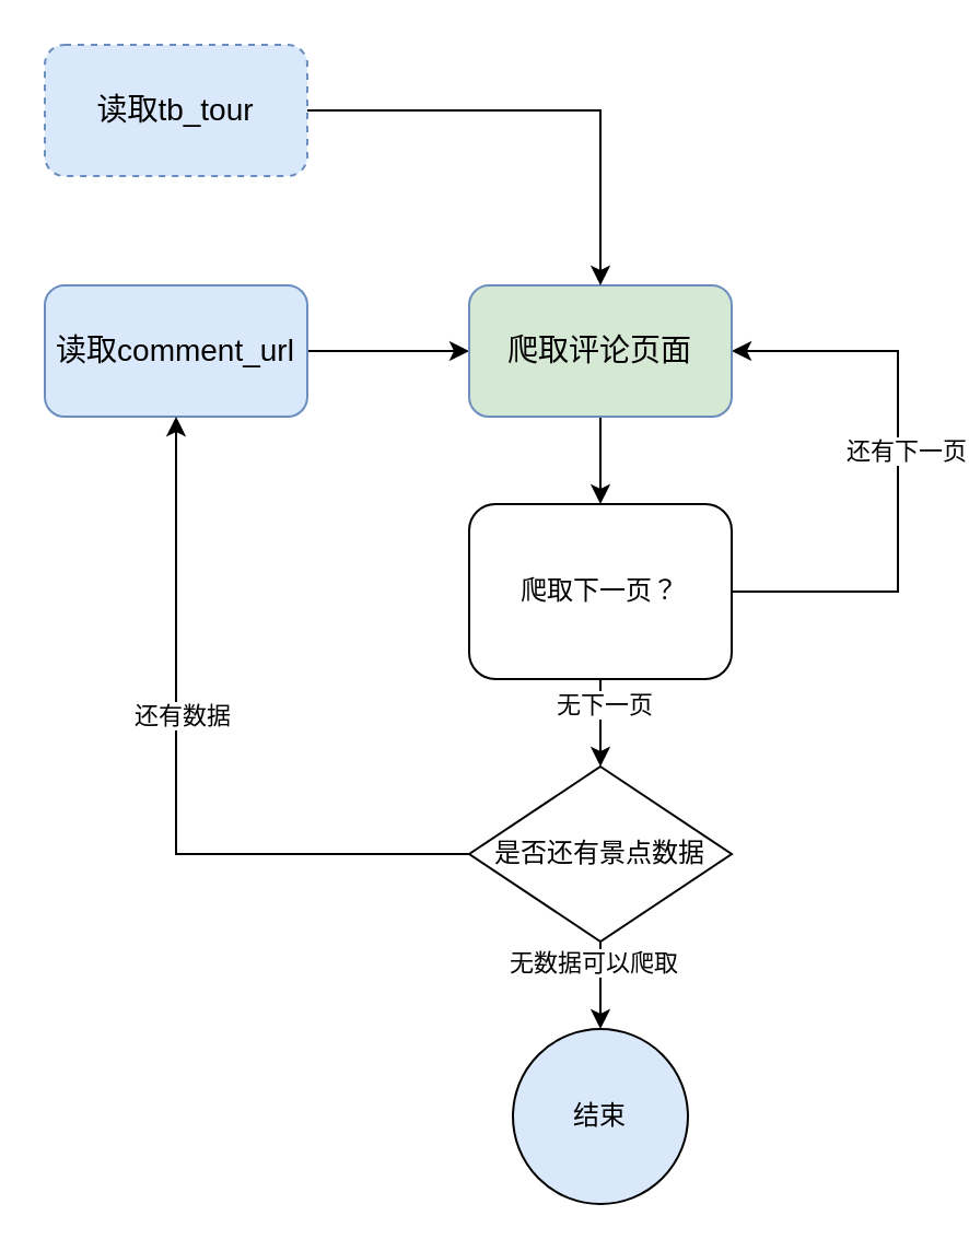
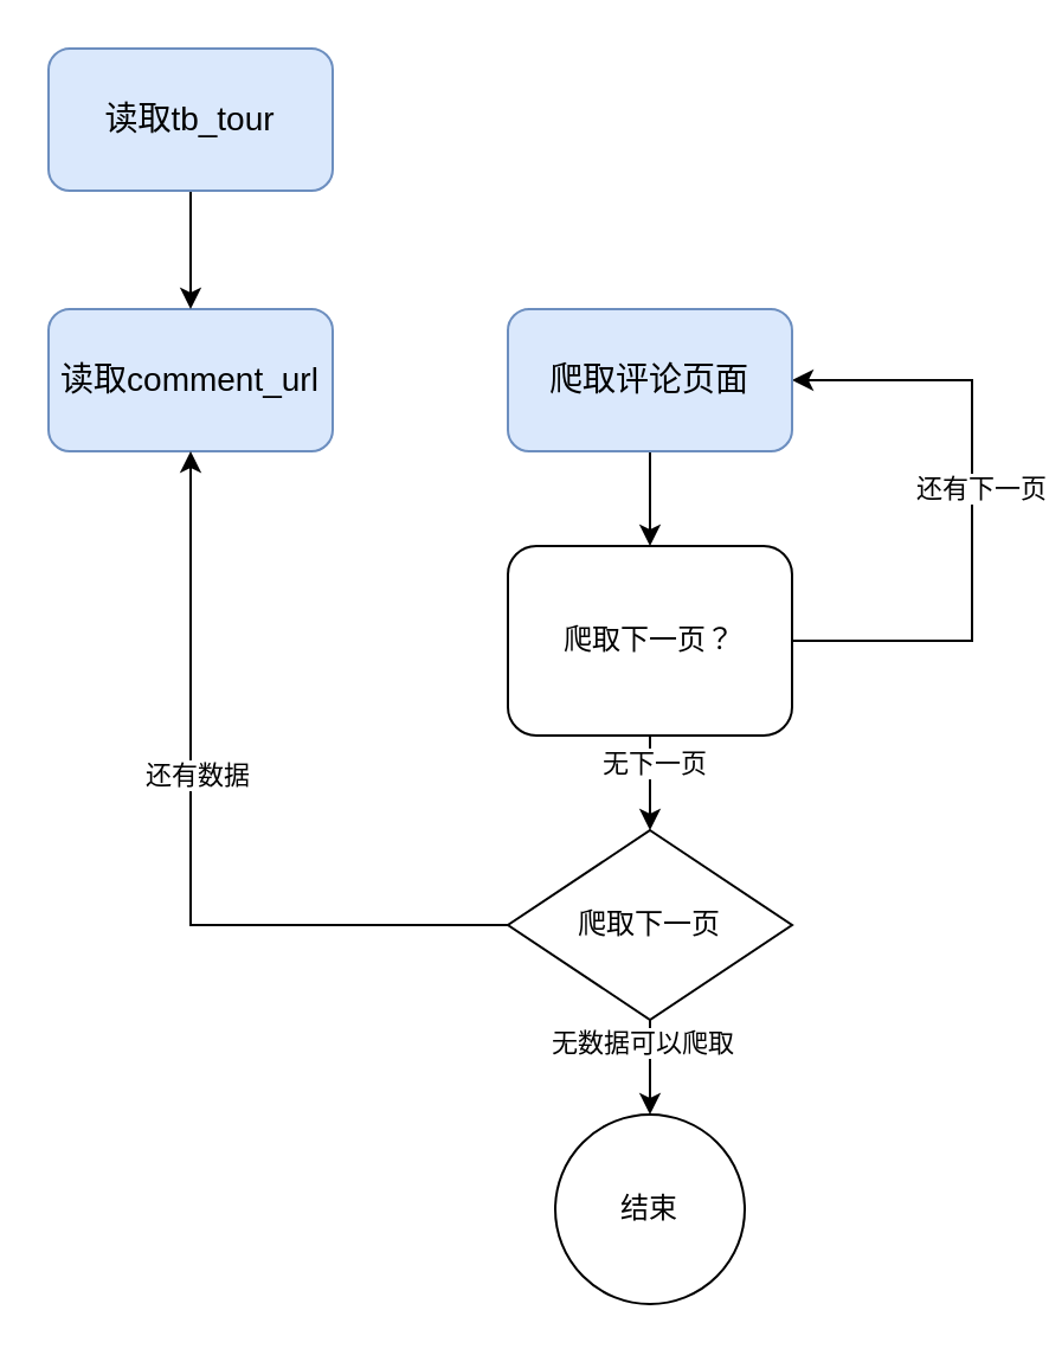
  <mxCell id="0" />
  <mxCell id="1" parent="0" />
- <mxCell id="2" value="" style="edgeStyle=orthogonalEdgeStyle;rounded=0;orthogonalLoop=1;jettySize=auto;html=1;" edge="1" parent="1" source="3" target="10"><mxGeometry relative="1" as="geometry" /></mxCell>
  <mxCell id="3" value="读取comment_url" style="rounded=1;whiteSpace=wrap;html=1;fillColor=#dae8fc;strokeColor=#6c8ebf;fontSize=14;" vertex="1" parent="1"><mxGeometry x="20" y="130" width="120" height="60" as="geometry" /></mxCell>
  <mxCell id="4" style="edgeStyle=orthogonalEdgeStyle;rounded=0;orthogonalLoop=1;jettySize=auto;html=1;exitX=1;exitY=0.5;exitDx=0;exitDy=0;entryX=1;entryY=0.5;entryDx=0;entryDy=0;" edge="1" parent="1" source="8" target="10"><mxGeometry relative="1" as="geometry"><Array as="points"><mxPoint x="410" y="270" /><mxPoint x="410" y="160" /></Array></mxGeometry></mxCell>
  <mxCell id="5" value="还有下一页" style="edgeLabel;html=1;align=center;verticalAlign=middle;resizable=0;points=[];" vertex="1" connectable="0" parent="4"><mxGeometry x="0.076" y="-3" relative="1" as="geometry"><mxPoint as="offset" /></mxGeometry></mxCell>
  <mxCell id="6" value="" style="edgeStyle=orthogonalEdgeStyle;rounded=0;orthogonalLoop=1;jettySize=auto;html=1;" edge="1" parent="1" source="8" target="15"><mxGeometry relative="1" as="geometry" /></mxCell>
  <mxCell id="7" value="无下一页" style="edgeLabel;html=1;align=center;verticalAlign=middle;resizable=0;points=[];" vertex="1" connectable="0" parent="6"><mxGeometry x="-0.45" y="1" relative="1" as="geometry"><mxPoint as="offset" /></mxGeometry></mxCell>
  <mxCell id="8" value="爬取下一页？" style="whiteSpace=wrap;html=1;rounded=1;" vertex="1" parent="1"><mxGeometry x="214" y="230" width="120" height="80" as="geometry" /></mxCell>
  <mxCell id="9" value="" style="edgeStyle=orthogonalEdgeStyle;rounded=0;orthogonalLoop=1;jettySize=auto;html=1;" edge="1" parent="1" source="10" target="8"><mxGeometry relative="1" as="geometry" /></mxCell>
- <mxCell id="10" value="爬取评论页面" style="rounded=1;whiteSpace=wrap;html=1;fillColor=#d5e8d4;strokeColor=#6c8ebf;fontSize=14;" vertex="1" parent="1"><mxGeometry x="214" y="130" width="120" height="60" as="geometry" /></mxCell>
+ <mxCell id="10" value="爬取评论页面" style="rounded=1;whiteSpace=wrap;html=1;fillColor=#dae8fc;strokeColor=#6c8ebf;fontSize=14;" vertex="1" parent="1"><mxGeometry x="214" y="130" width="120" height="60" as="geometry" /></mxCell>
  <mxCell id="11" style="edgeStyle=orthogonalEdgeStyle;rounded=0;orthogonalLoop=1;jettySize=auto;html=1;exitX=0;exitY=0.5;exitDx=0;exitDy=0;" edge="1" parent="1" source="15" target="3"><mxGeometry relative="1" as="geometry" /></mxCell>
  <mxCell id="12" value="还有数据" style="edgeLabel;html=1;align=center;verticalAlign=middle;resizable=0;points=[];" vertex="1" connectable="0" parent="11"><mxGeometry x="0.186" y="-2" relative="1" as="geometry"><mxPoint as="offset" /></mxGeometry></mxCell>
  <mxCell id="13" style="edgeStyle=orthogonalEdgeStyle;rounded=0;orthogonalLoop=1;jettySize=auto;html=1;exitX=0.5;exitY=1;exitDx=0;exitDy=0;" edge="1" parent="1" source="15"><mxGeometry relative="1" as="geometry"><mxPoint x="274" y="470" as="targetPoint" /></mxGeometry></mxCell>
  <mxCell id="14" value="无数据可以爬取" style="edgeLabel;html=1;align=center;verticalAlign=middle;resizable=0;points=[];" vertex="1" connectable="0" parent="13"><mxGeometry x="-0.556" y="-4" relative="1" as="geometry"><mxPoint as="offset" /></mxGeometry></mxCell>
- <mxCell id="15" value="是否还有景点数据" style="rhombus;whiteSpace=wrap;html=1;" vertex="1" parent="1"><mxGeometry x="214" y="350" width="120" height="80" as="geometry" /></mxCell>
- <mxCell id="16" value="" style="edgeStyle=orthogonalEdgeStyle;rounded=0;orthogonalLoop=1;jettySize=auto;html=1;" edge="1" parent="1" source="17" target="10"><mxGeometry relative="1" as="geometry" /></mxCell>
- <mxCell id="17" value="读取tb_tour" style="rounded=1;whiteSpace=wrap;html=1;fillColor=#dae8fc;strokeColor=#6c8ebf;fontSize=14;dashed=1;" vertex="1" parent="1"><mxGeometry x="20" y="20" width="120" height="60" as="geometry" /></mxCell>
- <mxCell id="18" value="结束" style="ellipse;whiteSpace=wrap;html=1;aspect=fixed;fillColor=#dae8fc;" vertex="1" parent="1"><mxGeometry x="234" y="470" width="80" height="80" as="geometry" /></mxCell>
+ <mxCell id="15" value="爬取下一页" style="rhombus;whiteSpace=wrap;html=1;" vertex="1" parent="1"><mxGeometry x="214" y="350" width="120" height="80" as="geometry" /></mxCell>
+ <mxCell id="16" value="" style="edgeStyle=orthogonalEdgeStyle;rounded=0;orthogonalLoop=1;jettySize=auto;html=1;" edge="1" parent="1" source="17" target="3"><mxGeometry relative="1" as="geometry" /></mxCell>
+ <mxCell id="17" value="读取tb_tour" style="rounded=1;whiteSpace=wrap;html=1;fillColor=#dae8fc;strokeColor=#6c8ebf;fontSize=14;" vertex="1" parent="1"><mxGeometry x="20" y="20" width="120" height="60" as="geometry" /></mxCell>
+ <mxCell id="18" value="结束" style="ellipse;whiteSpace=wrap;html=1;aspect=fixed;" vertex="1" parent="1"><mxGeometry x="234" y="470" width="80" height="80" as="geometry" /></mxCell>
